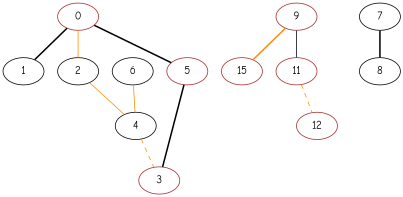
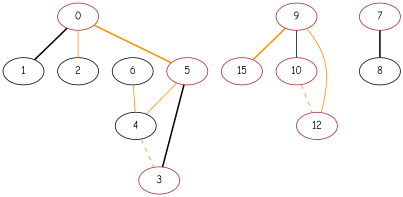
  graph {
    fontname="Comic Neue"
    node [color=brown fontname="Comic Neue"]
    edge [color=darkorange fontname="Comic Neue" style=bold]
    1 [color=black]
    0
    2 [color=black]
    5
    4 [color=black]
    3
    6 [color=black]
    n8 [label=15]
    9
-   11
+   11 [label=10]
    12
-   7 [color=black]
+   7
    8 [color=black]
    0 -- 1 [color=black]
    0 -- 2 [style=solid]
-   0 -- 5 [color=black]
-   2 -- 4 [style=solid]
+   0 -- 5
+   5 -- 4 [style=solid]
    5 -- 3 [color=black]
    4 -- 3 [style=dashed]
    6 -- 4 [style=solid]
    9 -- n8
    9 -- 11 [color=black style=solid]
+   9 -- 12 [style=solid]
    11 -- 12 [style=dashed]
    7 -- 8 [color=black]
  }
